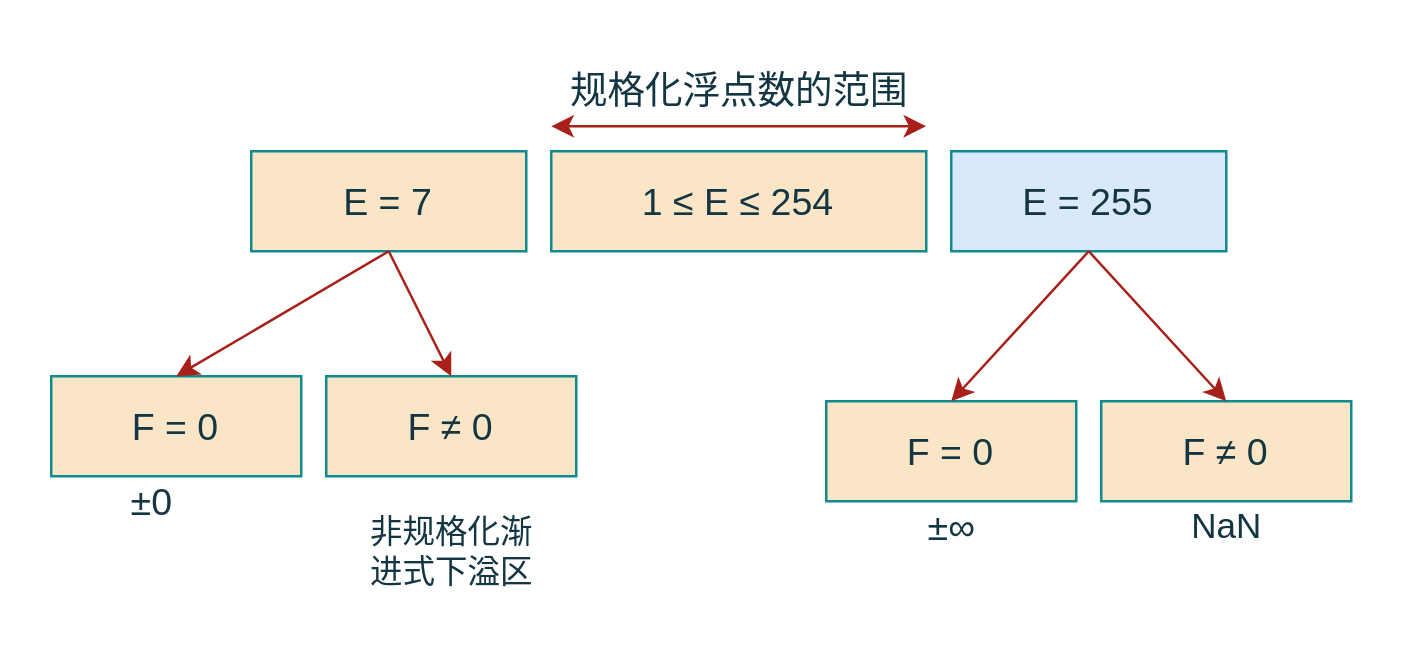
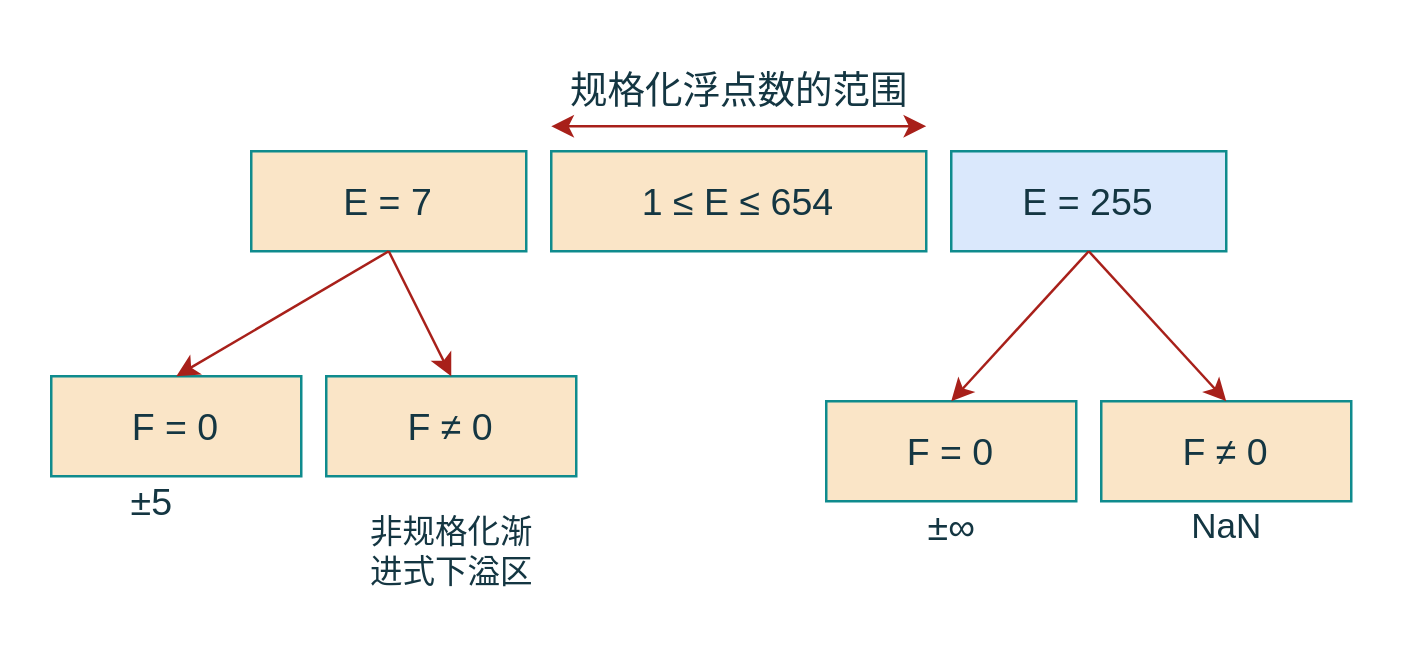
  <mxCell id="0" />
  <mxCell id="1" parent="0" />
- <mxCell id="2" value="1 ≤ E ≤ 254" style="rounded=0;whiteSpace=wrap;html=1;fontSize=15;labelBackgroundColor=none;fillColor=#FAE5C7;strokeColor=#0F8B8D;fontColor=#143642;" parent="1" vertex="1"><mxGeometry x="220" y="60" width="150" height="40" as="geometry" /></mxCell>
+ <mxCell id="2" value="1 ≤ E ≤ 654" style="rounded=0;whiteSpace=wrap;html=1;fontSize=15;labelBackgroundColor=none;fillColor=#FAE5C7;strokeColor=#0F8B8D;fontColor=#143642;" parent="1" vertex="1"><mxGeometry x="220" y="60" width="150" height="40" as="geometry" /></mxCell>
  <mxCell id="3" value="E = 255" style="rounded=0;whiteSpace=wrap;html=1;fontSize=15;labelBackgroundColor=none;fillColor=#dae8fc;strokeColor=#0F8B8D;fontColor=#143642;" parent="1" vertex="1"><mxGeometry x="380" y="60" width="110" height="40" as="geometry" /></mxCell>
  <mxCell id="4" value="E = 7" style="rounded=0;whiteSpace=wrap;html=1;fontSize=15;labelBackgroundColor=none;fillColor=#FAE5C7;strokeColor=#0F8B8D;fontColor=#143642;" parent="1" vertex="1"><mxGeometry x="100" y="60" width="110" height="40" as="geometry" /></mxCell>
  <mxCell id="5" value="F = 0" style="rounded=0;whiteSpace=wrap;html=1;fontSize=15;labelBackgroundColor=none;fillColor=#FAE5C7;strokeColor=#0F8B8D;fontColor=#143642;" parent="1" vertex="1"><mxGeometry x="20" y="150" width="100" height="40" as="geometry" /></mxCell>
  <mxCell id="6" value="F ≠ 0" style="rounded=0;whiteSpace=wrap;html=1;fontSize=15;labelBackgroundColor=none;fillColor=#FAE5C7;strokeColor=#0F8B8D;fontColor=#143642;" parent="1" vertex="1"><mxGeometry x="130" y="150" width="100" height="40" as="geometry" /></mxCell>
  <mxCell id="7" value="F = 0" style="rounded=0;whiteSpace=wrap;html=1;fontSize=15;labelBackgroundColor=none;fillColor=#FAE5C7;strokeColor=#0F8B8D;fontColor=#143642;" parent="1" vertex="1"><mxGeometry x="330" y="160" width="100" height="40" as="geometry" /></mxCell>
  <mxCell id="8" value="F ≠ 0" style="rounded=0;whiteSpace=wrap;html=1;fontSize=15;labelBackgroundColor=none;fillColor=#FAE5C7;strokeColor=#0F8B8D;fontColor=#143642;" parent="1" vertex="1"><mxGeometry x="440" y="160" width="100" height="40" as="geometry" /></mxCell>
- <mxCell id="9" value="±0" style="text;html=1;align=center;verticalAlign=middle;resizable=0;points=[];autosize=1;strokeColor=none;fillColor=none;fontSize=15;rounded=0;labelBackgroundColor=none;fontColor=#143642;" parent="1" vertex="1"><mxGeometry x="40" y="185" width="40" height="30" as="geometry" /></mxCell>
+ <mxCell id="9" value="±5" style="text;html=1;align=center;verticalAlign=middle;resizable=0;points=[];autosize=1;strokeColor=none;fillColor=none;fontSize=15;rounded=0;labelBackgroundColor=none;fontColor=#143642;" parent="1" vertex="1"><mxGeometry x="40" y="185" width="40" height="30" as="geometry" /></mxCell>
  <mxCell id="10" value="非规格化渐&lt;br style=&quot;font-size: 13px;&quot;&gt;进式下溢区" style="text;html=1;align=center;verticalAlign=middle;resizable=0;points=[];autosize=1;strokeColor=none;fillColor=none;fontStyle=0;fontSize=13;rounded=0;labelBackgroundColor=none;fontColor=#143642;" parent="1" vertex="1"><mxGeometry x="135" y="200" width="90" height="40" as="geometry" /></mxCell>
  <mxCell id="11" value="±∞" style="text;html=1;align=center;verticalAlign=middle;resizable=0;points=[];autosize=1;strokeColor=none;fillColor=none;fontSize=15;rounded=0;labelBackgroundColor=none;fontColor=#143642;" parent="1" vertex="1"><mxGeometry x="360" y="195" width="40" height="30" as="geometry" /></mxCell>
  <mxCell id="12" value="NaN" style="text;html=1;align=center;verticalAlign=middle;resizable=0;points=[];autosize=1;strokeColor=none;fillColor=none;fontSize=14;rounded=0;labelBackgroundColor=none;fontColor=#143642;" parent="1" vertex="1"><mxGeometry x="465" y="195" width="50" height="30" as="geometry" /></mxCell>
  <mxCell id="13" value="规格化浮点数的范围" style="text;html=1;align=center;verticalAlign=middle;resizable=0;points=[];autosize=1;strokeColor=none;fillColor=none;fontSize=15;rounded=0;labelBackgroundColor=none;fontColor=#143642;" parent="1" vertex="1"><mxGeometry x="215" y="20" width="160" height="30" as="geometry" /></mxCell>
  <mxCell id="14" value="" style="endArrow=classic;html=1;rounded=0;entryX=0.5;entryY=0;entryDx=0;entryDy=0;fontSize=15;labelBackgroundColor=none;strokeColor=#A8201A;fontColor=default;" parent="1" target="5" edge="1"><mxGeometry width="50" height="50" relative="1" as="geometry"><mxPoint x="155" y="100" as="sourcePoint" /><mxPoint x="360" y="120" as="targetPoint" /></mxGeometry></mxCell>
  <mxCell id="15" value="" style="endArrow=classic;html=1;rounded=0;exitX=0.5;exitY=1;exitDx=0;exitDy=0;entryX=0.5;entryY=0;entryDx=0;entryDy=0;fontSize=15;labelBackgroundColor=none;strokeColor=#A8201A;fontColor=default;" parent="1" source="4" target="6" edge="1"><mxGeometry width="50" height="50" relative="1" as="geometry"><mxPoint x="310" y="170" as="sourcePoint" /><mxPoint x="360" y="120" as="targetPoint" /></mxGeometry></mxCell>
  <mxCell id="16" value="" style="endArrow=classic;html=1;rounded=0;exitX=0.5;exitY=1;exitDx=0;exitDy=0;entryX=0.5;entryY=0;entryDx=0;entryDy=0;fontSize=15;labelBackgroundColor=none;strokeColor=#A8201A;fontColor=default;" parent="1" source="3" target="7" edge="1"><mxGeometry width="50" height="50" relative="1" as="geometry"><mxPoint x="440" y="100" as="sourcePoint" /><mxPoint x="490" y="50" as="targetPoint" /></mxGeometry></mxCell>
  <mxCell id="17" value="" style="endArrow=classic;html=1;rounded=0;exitX=0.5;exitY=1;exitDx=0;exitDy=0;entryX=0.5;entryY=0;entryDx=0;entryDy=0;fontSize=15;labelBackgroundColor=none;strokeColor=#A8201A;fontColor=default;" parent="1" source="3" target="8" edge="1"><mxGeometry width="50" height="50" relative="1" as="geometry"><mxPoint x="310" y="170" as="sourcePoint" /><mxPoint x="360" y="120" as="targetPoint" /></mxGeometry></mxCell>
  <mxCell id="18" value="" style="endArrow=classic;startArrow=classic;html=1;rounded=0;fontSize=15;labelBackgroundColor=none;strokeColor=#A8201A;fontColor=default;" parent="1" edge="1"><mxGeometry width="50" height="50" relative="1" as="geometry"><mxPoint x="220" y="50" as="sourcePoint" /><mxPoint x="370" y="50" as="targetPoint" /></mxGeometry></mxCell>
